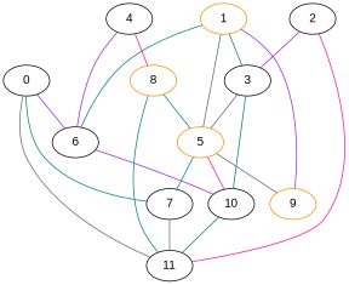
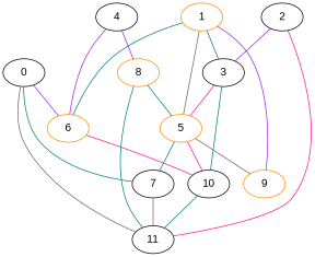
  graph {
    node [color=black fillcolor=white fontname=Arial style=filled]
    edge [color=teal]
    0
-   6
+   6 [color=darkorange]
    7
    11
    10
    1 [color=darkorange]
    3
    5 [color=darkorange]
    9 [color=darkorange]
    2
    4
    8 [color=darkorange]
    0 -- 6 [color=purple]
    0 -- 7
    0 -- 11 [color=gray40]
-   6 -- 10 [color=purple]
+   6 -- 10 [color=deeppink]
    7 -- 11 [color=gray40]
    10 -- 11
    1 -- 6
    1 -- 3
    1 -- 5 [color=gray40]
    1 -- 9 [color=purple]
    3 -- 10
-   3 -- 5 [color=gray40]
+   3 -- 5 [color=deeppink]
    5 -- 7
    5 -- 10 [color=deeppink]
    5 -- 9 [color=gray40]
    2 -- 11 [color=deeppink]
    2 -- 3 [color=purple]
    4 -- 6 [color=purple]
-   4 -- 8 [color=deeppink]
+   4 -- 8 [color=purple]
    8 -- 11
    8 -- 5
  }
